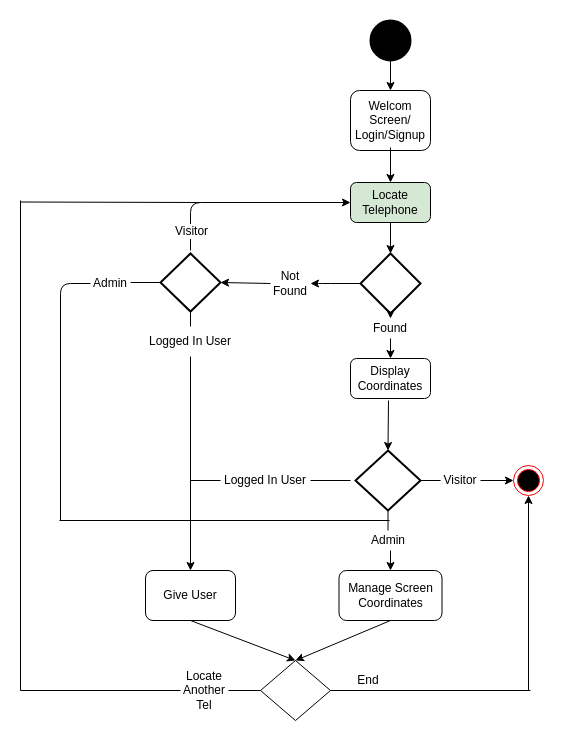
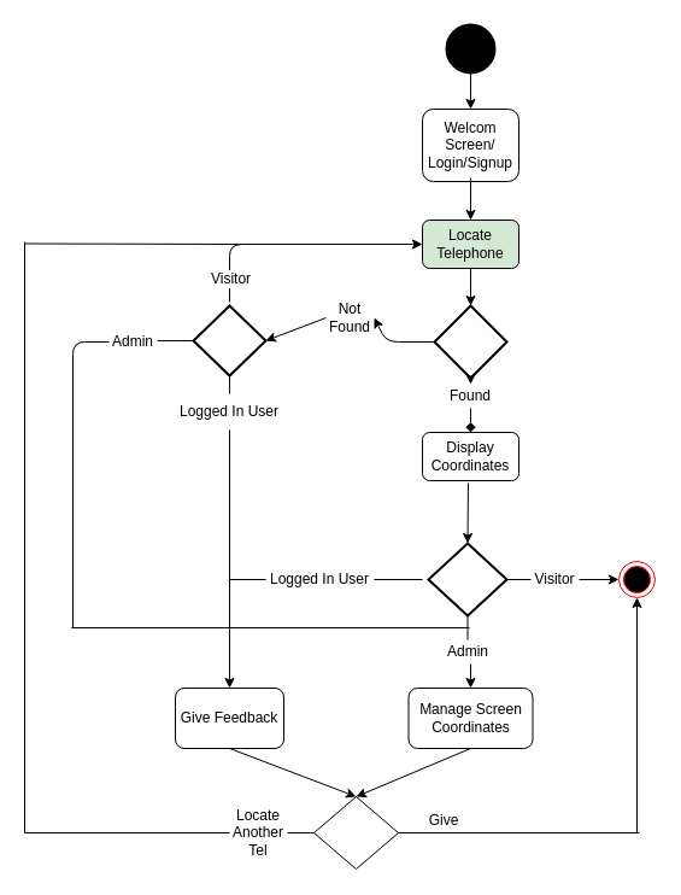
  <mxCell id="0" />
  <mxCell id="1" parent="0" />
  <mxCell id="2" value="" style="strokeWidth=2;html=1;shape=mxgraph.flowchart.start_2;whiteSpace=wrap;fillColor=#000000;" vertex="1" parent="1"><mxGeometry x="370" y="20" width="40" height="40" as="geometry" /></mxCell>
  <mxCell id="3" value="" style="endArrow=classic;html=1;exitX=0.5;exitY=1;exitDx=0;exitDy=0;exitPerimeter=0;" edge="1" parent="1" source="2" target="4"><mxGeometry width="50" height="50" relative="1" as="geometry"><mxPoint x="10" y="150" as="sourcePoint" /><mxPoint x="90" y="60" as="targetPoint" /></mxGeometry></mxCell>
  <mxCell id="4" value="&lt;div&gt;Welcom&lt;/div&gt;&lt;div&gt;Screen/ Login/Signup&lt;br&gt;&lt;/div&gt;" style="rounded=1;whiteSpace=wrap;html=1;" vertex="1" parent="1"><mxGeometry x="350" y="90" width="80" height="60" as="geometry" /></mxCell>
  <mxCell id="5" value="" style="endArrow=classic;html=1;exitX=0.5;exitY=1;exitDx=0;exitDy=0;entryX=0.5;entryY=0;entryDx=0;entryDy=0;" edge="1" parent="1" target="6"><mxGeometry width="50" height="50" relative="1" as="geometry"><mxPoint x="390" y="147" as="sourcePoint" /><mxPoint x="390" y="170" as="targetPoint" /></mxGeometry></mxCell>
  <mxCell id="6" value="Locate Telephone" style="rounded=1;whiteSpace=wrap;html=1;fillColor=#d5e8d4;" vertex="1" parent="1"><mxGeometry x="350" y="182" width="80" height="40" as="geometry" /></mxCell>
  <mxCell id="7" value="" style="strokeWidth=2;html=1;shape=mxgraph.flowchart.decision;whiteSpace=wrap;fillColor=#FFFFFF;" vertex="1" parent="1"><mxGeometry x="360" y="253" width="60" height="60" as="geometry" /></mxCell>
  <mxCell id="8" value="" style="endArrow=classic;html=1;exitX=0.5;exitY=1;exitDx=0;exitDy=0;" edge="1" parent="1" source="6" target="7"><mxGeometry width="50" height="50" relative="1" as="geometry"><mxPoint x="400" y="160" as="sourcePoint" /><mxPoint x="400" y="200" as="targetPoint" /></mxGeometry></mxCell>
- <mxCell id="9" value="" style="endArrow=classic;html=1;exitX=0.5;exitY=1;exitDx=0;exitDy=0;exitPerimeter=0;entryX=0.5;entryY=0;entryDx=0;entryDy=0;" edge="1" parent="1" source="11" target="10"><mxGeometry width="50" height="50" relative="1" as="geometry"><mxPoint x="350" y="380" as="sourcePoint" /><mxPoint x="390" y="350" as="targetPoint" /></mxGeometry></mxCell>
+ <mxCell id="9" value="" style="endArrow=diamond;html=1;exitX=0.5;exitY=1;exitDx=0;exitDy=0;exitPerimeter=0;entryX=0.5;entryY=0;entryDx=0;entryDy=0;" edge="1" parent="1" source="11" target="10"><mxGeometry width="50" height="50" relative="1" as="geometry"><mxPoint x="350" y="380" as="sourcePoint" /><mxPoint x="390" y="350" as="targetPoint" /></mxGeometry></mxCell>
  <mxCell id="10" value="Display Coordinates" style="rounded=1;whiteSpace=wrap;html=1;fillColor=#FFFFFF;" vertex="1" parent="1"><mxGeometry x="350" y="358" width="80" height="40" as="geometry" /></mxCell>
  <mxCell id="11" value="Found" style="text;html=1;strokeColor=none;fillColor=none;align=center;verticalAlign=middle;whiteSpace=wrap;rounded=0;" vertex="1" parent="1"><mxGeometry x="370" y="318" width="40" height="20" as="geometry" /></mxCell>
  <mxCell id="12" value="" style="endArrow=classic;html=1;exitX=0.5;exitY=1;exitDx=0;exitDy=0;exitPerimeter=0;entryX=0.5;entryY=0;entryDx=0;entryDy=0;" edge="1" parent="1" source="7" target="11"><mxGeometry width="50" height="50" relative="1" as="geometry"><mxPoint x="390" y="313" as="sourcePoint" /><mxPoint x="390" y="340" as="targetPoint" /></mxGeometry></mxCell>
  <mxCell id="13" value="" style="endArrow=classic;html=1;exitX=0;exitY=0.5;exitDx=0;exitDy=0;exitPerimeter=0;entryX=1;entryY=0.5;entryDx=0;entryDy=0;entryPerimeter=0;" edge="1" parent="1" source="16" target="15"><mxGeometry width="50" height="50" relative="1" as="geometry"><mxPoint x="350" y="470" as="sourcePoint" /><mxPoint x="260" y="200" as="targetPoint" /><Array as="points" /></mxGeometry></mxCell>
- <mxCell id="14" value="Give User" style="rounded=1;whiteSpace=wrap;html=1;fillColor=#FFFFFF;" vertex="1" parent="1"><mxGeometry x="145" y="570" width="90" height="50" as="geometry" /></mxCell>
+ <mxCell id="14" value="Give Feedback" style="rounded=1;whiteSpace=wrap;html=1;fillColor=#FFFFFF;" vertex="1" parent="1"><mxGeometry x="145" y="570" width="90" height="50" as="geometry" /></mxCell>
  <mxCell id="15" value="" style="strokeWidth=2;html=1;shape=mxgraph.flowchart.decision;whiteSpace=wrap;fillColor=#FFFFFF;" vertex="1" parent="1"><mxGeometry x="160" y="253" width="60" height="58" as="geometry" /></mxCell>
- <mxCell id="16" value="Not Found" style="text;html=1;strokeColor=none;fillColor=none;align=center;verticalAlign=middle;whiteSpace=wrap;rounded=0;" vertex="1" parent="1"><mxGeometry x="270" y="273" width="40" height="20" as="geometry" /></mxCell>
+ <mxCell id="16" value="Not Found" style="text;html=1;strokeColor=none;fillColor=none;align=center;verticalAlign=middle;whiteSpace=wrap;rounded=0;" vertex="1" parent="1"><mxGeometry x="270" y="253" width="40" height="20" as="geometry" /></mxCell>
  <mxCell id="17" value="" style="endArrow=classic;html=1;exitX=0;exitY=0.5;exitDx=0;exitDy=0;exitPerimeter=0;entryX=1;entryY=0.5;entryDx=0;entryDy=0;entryPerimeter=0;" edge="1" parent="1" source="7" target="16"><mxGeometry width="50" height="50" relative="1" as="geometry"><mxPoint x="360" y="283" as="sourcePoint" /><mxPoint x="220" y="282" as="targetPoint" /><Array as="points"><mxPoint x="320" y="283" /></Array></mxGeometry></mxCell>
  <mxCell id="18" value="" style="endArrow=classic;html=1;exitX=0.5;exitY=1;exitDx=0;exitDy=0;exitPerimeter=0;entryX=0.5;entryY=0;entryDx=0;entryDy=0;" edge="1" parent="1" source="19" target="14"><mxGeometry width="50" height="50" relative="1" as="geometry"><mxPoint x="50" y="690" as="sourcePoint" /><mxPoint x="100" y="640" as="targetPoint" /></mxGeometry></mxCell>
  <mxCell id="19" value="Logged In User" style="text;html=1;strokeColor=none;fillColor=none;align=center;verticalAlign=middle;whiteSpace=wrap;rounded=0;" vertex="1" parent="1"><mxGeometry x="145" y="326" width="90" height="30" as="geometry" /></mxCell>
  <mxCell id="20" value="Visitor" style="text;html=1;strokeColor=none;fillColor=none;align=center;verticalAlign=middle;whiteSpace=wrap;rounded=0;" vertex="1" parent="1"><mxGeometry x="440" y="470" width="40" height="20" as="geometry" /></mxCell>
  <mxCell id="21" value="" style="endArrow=classic;html=1;entryX=0;entryY=0.5;entryDx=0;entryDy=0;" edge="1" parent="1" target="6"><mxGeometry width="50" height="50" relative="1" as="geometry"><mxPoint x="190" y="250" as="sourcePoint" /><mxPoint x="190" y="201" as="targetPoint" /><Array as="points"><mxPoint x="190" y="202" /></Array></mxGeometry></mxCell>
  <mxCell id="22" value="Visitor" style="text;html=1;resizable=0;points=[];align=center;verticalAlign=middle;labelBackgroundColor=#ffffff;" vertex="1" connectable="0" parent="21"><mxGeometry x="0.413" y="4" relative="1" as="geometry"><mxPoint x="-99" y="32" as="offset" /></mxGeometry></mxCell>
  <mxCell id="23" value="" style="strokeWidth=2;html=1;shape=mxgraph.flowchart.decision;whiteSpace=wrap;fillColor=#FFFFFF;" vertex="1" parent="1"><mxGeometry x="355" y="450" width="65" height="60" as="geometry" /></mxCell>
  <mxCell id="24" value="" style="endArrow=classic;html=1;entryX=0.5;entryY=0;entryDx=0;entryDy=0;entryPerimeter=0;" edge="1" parent="1" target="23"><mxGeometry width="50" height="50" relative="1" as="geometry"><mxPoint x="388" y="400" as="sourcePoint" /><mxPoint x="510" y="390" as="targetPoint" /></mxGeometry></mxCell>
  <mxCell id="25" value="" style="ellipse;html=1;shape=endState;fillColor=#000000;strokeColor=#ff0000;" vertex="1" parent="1"><mxGeometry x="513" y="465" width="30" height="30" as="geometry" /></mxCell>
  <mxCell id="26" value="" style="endArrow=none;html=1;entryX=0.5;entryY=1;entryDx=0;entryDy=0;entryPerimeter=0;" edge="1" parent="1" source="19" target="15"><mxGeometry width="50" height="50" relative="1" as="geometry"><mxPoint x="90" y="358" as="sourcePoint" /><mxPoint x="140" y="308" as="targetPoint" /></mxGeometry></mxCell>
  <mxCell id="27" value="" style="endArrow=none;html=1;exitX=1;exitY=0.5;exitDx=0;exitDy=0;exitPerimeter=0;entryX=0;entryY=0.5;entryDx=0;entryDy=0;" edge="1" parent="1" source="23" target="20"><mxGeometry width="50" height="50" relative="1" as="geometry"><mxPoint x="430" y="539" as="sourcePoint" /><mxPoint x="480" y="489" as="targetPoint" /></mxGeometry></mxCell>
  <mxCell id="28" value="" style="endArrow=classic;html=1;entryX=0;entryY=0.5;entryDx=0;entryDy=0;exitX=1;exitY=0.5;exitDx=0;exitDy=0;" edge="1" parent="1" source="20" target="25"><mxGeometry width="50" height="50" relative="1" as="geometry"><mxPoint x="450" y="540" as="sourcePoint" /><mxPoint x="500" y="490" as="targetPoint" /></mxGeometry></mxCell>
  <mxCell id="29" value="Logged In User" style="text;html=1;strokeColor=none;fillColor=none;align=center;verticalAlign=middle;whiteSpace=wrap;rounded=0;" vertex="1" parent="1"><mxGeometry x="220" y="465" width="90" height="30" as="geometry" /></mxCell>
  <mxCell id="30" value="" style="endArrow=none;html=1;exitX=1;exitY=0.5;exitDx=0;exitDy=0;" edge="1" parent="1" source="29"><mxGeometry width="50" height="50" relative="1" as="geometry"><mxPoint x="280" y="530" as="sourcePoint" /><mxPoint x="350" y="480" as="targetPoint" /></mxGeometry></mxCell>
  <mxCell id="31" value="&lt;div&gt;Manage Screen&lt;/div&gt;&lt;div&gt;Coordinates&lt;br&gt;&lt;/div&gt;" style="rounded=1;whiteSpace=wrap;html=1;fillColor=#FFFFFF;" vertex="1" parent="1"><mxGeometry x="338.5" y="570" width="103" height="50" as="geometry" /></mxCell>
  <mxCell id="32" value="Admin" style="text;html=1;strokeColor=none;fillColor=none;align=center;verticalAlign=middle;whiteSpace=wrap;rounded=0;" vertex="1" parent="1"><mxGeometry x="367.5" y="530" width="40" height="20" as="geometry" /></mxCell>
  <mxCell id="33" value="" style="endArrow=none;html=1;entryX=0.5;entryY=1;entryDx=0;entryDy=0;entryPerimeter=0;" edge="1" parent="1" source="32" target="23"><mxGeometry width="50" height="50" relative="1" as="geometry"><mxPoint x="290" y="557.5" as="sourcePoint" /><mxPoint x="340" y="507.5" as="targetPoint" /></mxGeometry></mxCell>
  <mxCell id="34" value="" style="endArrow=classic;html=1;" edge="1" parent="1"><mxGeometry width="50" height="50" relative="1" as="geometry"><mxPoint x="390" y="550" as="sourcePoint" /><mxPoint x="390" y="570" as="targetPoint" /></mxGeometry></mxCell>
  <mxCell id="35" value="" style="endArrow=none;html=1;entryX=0;entryY=0.5;entryDx=0;entryDy=0;entryPerimeter=0;" edge="1" parent="1" target="15"><mxGeometry width="50" height="50" relative="1" as="geometry"><mxPoint x="130" y="282" as="sourcePoint" /><mxPoint x="120" y="263" as="targetPoint" /></mxGeometry></mxCell>
  <mxCell id="36" value="Admin" style="text;html=1;strokeColor=none;fillColor=none;align=center;verticalAlign=middle;whiteSpace=wrap;rounded=0;" vertex="1" parent="1"><mxGeometry x="90" y="273" width="40" height="20" as="geometry" /></mxCell>
  <mxCell id="37" value="" style="endArrow=none;html=1;" edge="1" parent="1" target="36"><mxGeometry width="50" height="50" relative="1" as="geometry"><mxPoint x="60" y="520" as="sourcePoint" /><mxPoint x="90" y="283" as="targetPoint" /><Array as="points"><mxPoint x="60" y="283" /></Array></mxGeometry></mxCell>
  <mxCell id="38" value="" style="endArrow=none;html=1;" edge="1" parent="1"><mxGeometry width="50" height="50" relative="1" as="geometry"><mxPoint x="59" y="520" as="sourcePoint" /><mxPoint x="389" y="520" as="targetPoint" /></mxGeometry></mxCell>
  <mxCell id="39" value="" style="rhombus;whiteSpace=wrap;html=1;fillColor=#FFFFFF;" vertex="1" parent="1"><mxGeometry x="260" y="660" width="70" height="60" as="geometry" /></mxCell>
  <mxCell id="40" value="" style="endArrow=classic;html=1;exitX=0.5;exitY=1;exitDx=0;exitDy=0;entryX=0.5;entryY=0;entryDx=0;entryDy=0;" edge="1" parent="1" source="31" target="39"><mxGeometry width="50" height="50" relative="1" as="geometry"><mxPoint x="355" y="700" as="sourcePoint" /><mxPoint x="405" y="650" as="targetPoint" /></mxGeometry></mxCell>
  <mxCell id="41" value="" style="endArrow=classic;html=1;exitX=0.5;exitY=1;exitDx=0;exitDy=0;entryX=0.5;entryY=0;entryDx=0;entryDy=0;" edge="1" parent="1" source="14" target="39"><mxGeometry width="50" height="50" relative="1" as="geometry"><mxPoint x="170" y="685" as="sourcePoint" /><mxPoint x="220" y="635" as="targetPoint" /></mxGeometry></mxCell>
- <mxCell id="42" value="&lt;div&gt;Locate&lt;/div&gt;&lt;div&gt;Another Tel&lt;br&gt;&lt;/div&gt;" style="text;html=1;strokeColor=none;fillColor=none;align=center;verticalAlign=middle;whiteSpace=wrap;rounded=0;" vertex="1" parent="1"><mxGeometry x="180" y="680" width="48" height="20" as="geometry" /></mxCell>
+ <mxCell id="42" value="&lt;div&gt;Locate&lt;/div&gt;&lt;div&gt;Another Tel&lt;br&gt;&lt;/div&gt;" style="text;html=1;strokeColor=none;fillColor=none;align=center;verticalAlign=middle;whiteSpace=wrap;rounded=0;" vertex="1" parent="1"><mxGeometry x="190" y="680" width="48" height="20" as="geometry" /></mxCell>
  <mxCell id="43" value="" style="endArrow=none;html=1;entryX=0;entryY=0.5;entryDx=0;entryDy=0;exitX=1;exitY=0.5;exitDx=0;exitDy=0;" edge="1" parent="1" source="42" target="39"><mxGeometry width="50" height="50" relative="1" as="geometry"><mxPoint x="205" y="745" as="sourcePoint" /><mxPoint x="255" y="690" as="targetPoint" /></mxGeometry></mxCell>
  <mxCell id="44" value="" style="endArrow=none;html=1;entryX=0;entryY=0.5;entryDx=0;entryDy=0;" edge="1" parent="1" target="42"><mxGeometry width="50" height="50" relative="1" as="geometry"><mxPoint x="20" y="690" as="sourcePoint" /><mxPoint x="140" y="690" as="targetPoint" /></mxGeometry></mxCell>
  <mxCell id="45" value="" style="endArrow=none;html=1;" edge="1" parent="1"><mxGeometry width="50" height="50" relative="1" as="geometry"><mxPoint x="20" y="690" as="sourcePoint" /><mxPoint x="20" y="200" as="targetPoint" /></mxGeometry></mxCell>
  <mxCell id="46" value="" style="endArrow=none;html=1;" edge="1" parent="1"><mxGeometry width="50" height="50" relative="1" as="geometry"><mxPoint x="20" y="201.5" as="sourcePoint" /><mxPoint x="200" y="202" as="targetPoint" /></mxGeometry></mxCell>
  <mxCell id="47" value="" style="endArrow=none;html=1;exitX=1;exitY=0.5;exitDx=0;exitDy=0;" edge="1" parent="1" source="39"><mxGeometry width="50" height="50" relative="1" as="geometry"><mxPoint x="362" y="700" as="sourcePoint" /><mxPoint x="530" y="690" as="targetPoint" /></mxGeometry></mxCell>
  <mxCell id="48" value="" style="endArrow=classic;html=1;entryX=0.5;entryY=1;entryDx=0;entryDy=0;" edge="1" parent="1" target="25"><mxGeometry width="50" height="50" relative="1" as="geometry"><mxPoint x="528" y="690" as="sourcePoint" /><mxPoint x="530" y="640" as="targetPoint" /></mxGeometry></mxCell>
  <mxCell id="49" value="" style="endArrow=none;html=1;entryX=0;entryY=0.5;entryDx=0;entryDy=0;" edge="1" parent="1" target="29"><mxGeometry width="50" height="50" relative="1" as="geometry"><mxPoint x="190" y="480" as="sourcePoint" /><mxPoint x="185" y="465" as="targetPoint" /></mxGeometry></mxCell>
- <mxCell id="50" value="End" style="text;html=1;strokeColor=none;fillColor=none;align=center;verticalAlign=middle;whiteSpace=wrap;rounded=0;" vertex="1" parent="1"><mxGeometry x="347.5" y="670" width="40" height="20" as="geometry" /></mxCell>
+ <mxCell id="50" value="Give" style="text;html=1;strokeColor=none;fillColor=none;align=center;verticalAlign=middle;whiteSpace=wrap;rounded=0;" vertex="1" parent="1"><mxGeometry x="347.5" y="670" width="40" height="20" as="geometry" /></mxCell>
